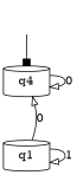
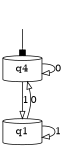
  digraph {
    node [shape=cylinder]
    edge [arrowhead=onormal weight=0]
    "" [shape=none]
    n2 [label=q4]
    q1
    "" -> n2 [arrowhead=box weight=""]
    n2 -> n2 [label=0]
+   n2 -> q1 [label=1 weight=1]
    q1 -> n2 [label=0]
    q1 -> q1 [label=1 weight=1]
  }
